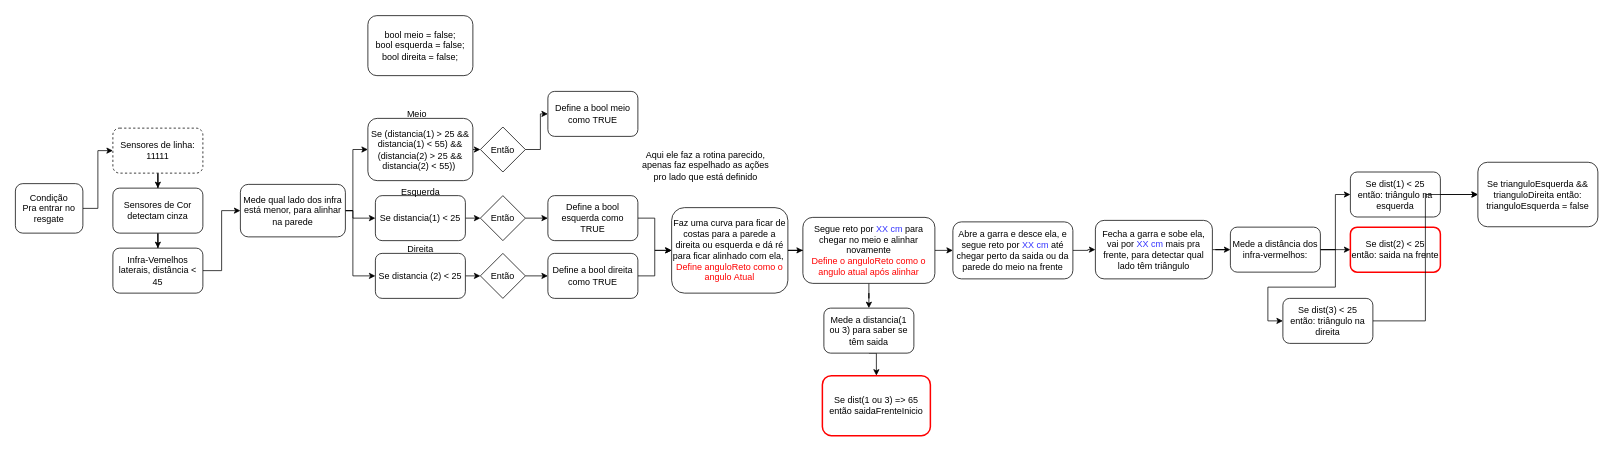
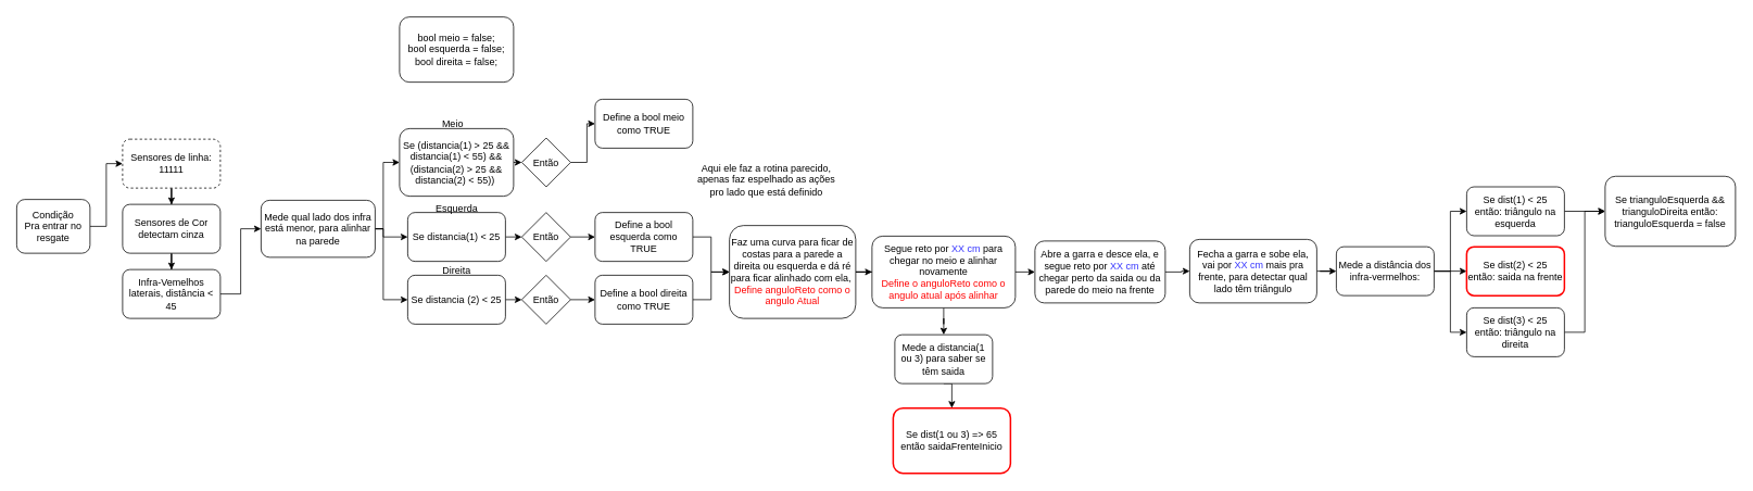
  <mxCell id="0" />
  <mxCell id="1" parent="0" />
  <mxCell id="2" style="edgeStyle=orthogonalEdgeStyle;rounded=0;orthogonalLoop=1;jettySize=auto;html=1;entryX=0;entryY=0.5;entryDx=0;entryDy=0;" edge="1" parent="1" source="3" target="5"><mxGeometry relative="1" as="geometry" /></mxCell>
  <mxCell id="3" value="Condição&lt;div&gt;Pra entrar no resgate&lt;/div&gt;" style="rounded=1;whiteSpace=wrap;html=1;" vertex="1" parent="1"><mxGeometry x="20" y="244" width="90" height="66" as="geometry" /></mxCell>
  <mxCell id="4" style="edgeStyle=orthogonalEdgeStyle;rounded=0;orthogonalLoop=1;jettySize=auto;html=1;entryX=0.5;entryY=0;entryDx=0;entryDy=0;" edge="1" parent="1" source="5" target="7"><mxGeometry relative="1" as="geometry" /></mxCell>
  <mxCell id="5" value="Sensores de linha:&lt;br&gt;11111" style="rounded=1;whiteSpace=wrap;html=1;dashed=1;" vertex="1" parent="1"><mxGeometry x="150" y="170" width="120" height="60" as="geometry" /></mxCell>
  <mxCell id="6" style="edgeStyle=orthogonalEdgeStyle;rounded=0;orthogonalLoop=1;jettySize=auto;html=1;entryX=0.5;entryY=0;entryDx=0;entryDy=0;" edge="1" parent="1" source="7" target="9"><mxGeometry relative="1" as="geometry" /></mxCell>
  <mxCell id="7" value="Sensores de Cor detectam cinza" style="rounded=1;whiteSpace=wrap;html=1;" vertex="1" parent="1"><mxGeometry x="150" y="250" width="120" height="60" as="geometry" /></mxCell>
  <mxCell id="8" style="edgeStyle=orthogonalEdgeStyle;rounded=0;orthogonalLoop=1;jettySize=auto;html=1;entryX=0;entryY=0.5;entryDx=0;entryDy=0;" edge="1" parent="1" source="9" target="13"><mxGeometry relative="1" as="geometry" /></mxCell>
  <mxCell id="9" value="Infra-Vemelhos laterais, distância &amp;lt; 45" style="rounded=1;whiteSpace=wrap;html=1;" vertex="1" parent="1"><mxGeometry x="150" y="330" width="120" height="60" as="geometry" /></mxCell>
  <mxCell id="10" style="edgeStyle=orthogonalEdgeStyle;rounded=0;orthogonalLoop=1;jettySize=auto;html=1;entryX=0;entryY=0.5;entryDx=0;entryDy=0;" edge="1" parent="1" source="13" target="19"><mxGeometry relative="1" as="geometry"><Array as="points"><mxPoint x="470" y="280" /><mxPoint x="470" y="199" /></Array></mxGeometry></mxCell>
  <mxCell id="11" style="edgeStyle=orthogonalEdgeStyle;rounded=0;orthogonalLoop=1;jettySize=auto;html=1;exitX=1;exitY=0.5;exitDx=0;exitDy=0;entryX=0;entryY=0.5;entryDx=0;entryDy=0;" edge="1" parent="1" source="13" target="15"><mxGeometry relative="1" as="geometry"><Array as="points"><mxPoint x="470" y="280" /><mxPoint x="470" y="290" /></Array></mxGeometry></mxCell>
  <mxCell id="12" style="edgeStyle=orthogonalEdgeStyle;rounded=0;orthogonalLoop=1;jettySize=auto;html=1;exitX=1;exitY=0.5;exitDx=0;exitDy=0;entryX=0;entryY=0.5;entryDx=0;entryDy=0;" edge="1" parent="1" source="13" target="17"><mxGeometry relative="1" as="geometry"><Array as="points"><mxPoint x="470" y="280" /><mxPoint x="470" y="367" /></Array></mxGeometry></mxCell>
  <mxCell id="13" value="Mede qual lado dos infra está menor, para alinhar na parede" style="rounded=1;whiteSpace=wrap;html=1;" vertex="1" parent="1"><mxGeometry x="320" y="245" width="140" height="70" as="geometry" /></mxCell>
  <mxCell id="14" style="edgeStyle=orthogonalEdgeStyle;rounded=0;orthogonalLoop=1;jettySize=auto;html=1;exitX=1;exitY=0.5;exitDx=0;exitDy=0;entryX=0;entryY=0.5;entryDx=0;entryDy=0;" edge="1" parent="1" source="15" target="24"><mxGeometry relative="1" as="geometry" /></mxCell>
  <mxCell id="15" value="Se distancia(1) &amp;lt; 25" style="rounded=1;whiteSpace=wrap;html=1;" vertex="1" parent="1"><mxGeometry x="500" y="260" width="120" height="60" as="geometry" /></mxCell>
  <mxCell id="16" style="edgeStyle=orthogonalEdgeStyle;rounded=0;orthogonalLoop=1;jettySize=auto;html=1;exitX=1;exitY=0.5;exitDx=0;exitDy=0;entryX=0;entryY=0.5;entryDx=0;entryDy=0;" edge="1" parent="1" source="17" target="26"><mxGeometry relative="1" as="geometry" /></mxCell>
  <mxCell id="17" value="Se distancia (2) &amp;lt; 25" style="rounded=1;whiteSpace=wrap;html=1;" vertex="1" parent="1"><mxGeometry x="500" y="337" width="120" height="60" as="geometry" /></mxCell>
  <mxCell id="18" style="edgeStyle=orthogonalEdgeStyle;rounded=0;orthogonalLoop=1;jettySize=auto;html=1;exitX=1;exitY=0.5;exitDx=0;exitDy=0;entryX=0;entryY=0.5;entryDx=0;entryDy=0;" edge="1" parent="1" source="19" target="28"><mxGeometry relative="1" as="geometry" /></mxCell>
  <mxCell id="19" value="Se (distancia(1) &amp;gt; 25 &amp;amp;&amp;amp; distancia(1) &amp;lt; 55) &amp;amp;&amp;amp; (distancia(2) &amp;gt; 25 &amp;amp;&amp;amp; distancia(2) &amp;lt; 55))&amp;nbsp;" style="rounded=1;whiteSpace=wrap;html=1;" vertex="1" parent="1"><mxGeometry x="490" y="157" width="140" height="83" as="geometry" /></mxCell>
  <mxCell id="20" value="Meio" style="text;html=1;align=center;verticalAlign=middle;resizable=0;points=[];autosize=1;strokeColor=none;fillColor=none;" vertex="1" parent="1"><mxGeometry x="530" y="136" width="50" height="30" as="geometry" /></mxCell>
  <mxCell id="21" value="Esquerda" style="text;html=1;align=center;verticalAlign=middle;resizable=0;points=[];autosize=1;strokeColor=none;fillColor=none;" vertex="1" parent="1"><mxGeometry x="525" y="240" width="70" height="30" as="geometry" /></mxCell>
  <mxCell id="22" value="Direita" style="text;html=1;align=center;verticalAlign=middle;resizable=0;points=[];autosize=1;strokeColor=none;fillColor=none;" vertex="1" parent="1"><mxGeometry x="530" y="317" width="60" height="30" as="geometry" /></mxCell>
  <mxCell id="23" style="edgeStyle=orthogonalEdgeStyle;rounded=0;orthogonalLoop=1;jettySize=auto;html=1;exitX=1;exitY=0.5;exitDx=0;exitDy=0;entryX=0;entryY=0.5;entryDx=0;entryDy=0;" edge="1" parent="1" source="24" target="30"><mxGeometry relative="1" as="geometry" /></mxCell>
  <mxCell id="24" value="Então" style="rhombus;whiteSpace=wrap;html=1;" vertex="1" parent="1"><mxGeometry x="640" y="260" width="60" height="60" as="geometry" /></mxCell>
  <mxCell id="25" style="edgeStyle=orthogonalEdgeStyle;rounded=0;orthogonalLoop=1;jettySize=auto;html=1;exitX=1;exitY=0.5;exitDx=0;exitDy=0;entryX=0;entryY=0.5;entryDx=0;entryDy=0;" edge="1" parent="1" source="26" target="32"><mxGeometry relative="1" as="geometry" /></mxCell>
  <mxCell id="26" value="Então" style="rhombus;whiteSpace=wrap;html=1;" vertex="1" parent="1"><mxGeometry x="640" y="337" width="60" height="60" as="geometry" /></mxCell>
  <mxCell id="27" style="edgeStyle=orthogonalEdgeStyle;rounded=0;orthogonalLoop=1;jettySize=auto;html=1;exitX=1;exitY=0.5;exitDx=0;exitDy=0;entryX=0;entryY=0.5;entryDx=0;entryDy=0;" edge="1" parent="1" source="28" target="33"><mxGeometry relative="1" as="geometry" /></mxCell>
  <mxCell id="28" value="Então" style="rhombus;whiteSpace=wrap;html=1;" vertex="1" parent="1"><mxGeometry x="640" y="168.5" width="60" height="60" as="geometry" /></mxCell>
  <mxCell id="29" style="edgeStyle=orthogonalEdgeStyle;rounded=0;orthogonalLoop=1;jettySize=auto;html=1;exitX=1;exitY=0.5;exitDx=0;exitDy=0;entryX=0;entryY=0.5;entryDx=0;entryDy=0;" edge="1" parent="1" source="30" target="37"><mxGeometry relative="1" as="geometry" /></mxCell>
  <mxCell id="30" value="Define a bool esquerda como TRUE" style="rounded=1;whiteSpace=wrap;html=1;" vertex="1" parent="1"><mxGeometry x="730" y="260" width="120" height="60" as="geometry" /></mxCell>
  <mxCell id="31" style="edgeStyle=orthogonalEdgeStyle;rounded=0;orthogonalLoop=1;jettySize=auto;html=1;exitX=1;exitY=0.5;exitDx=0;exitDy=0;entryX=0;entryY=0.5;entryDx=0;entryDy=0;" edge="1" parent="1" source="32" target="37"><mxGeometry relative="1" as="geometry" /></mxCell>
  <mxCell id="32" value="Define a bool direita como TRUE" style="rounded=1;whiteSpace=wrap;html=1;" vertex="1" parent="1"><mxGeometry x="730" y="337" width="120" height="60" as="geometry" /></mxCell>
  <mxCell id="33" value="Define a bool meio como TRUE" style="rounded=1;whiteSpace=wrap;html=1;" vertex="1" parent="1"><mxGeometry x="730" y="121" width="120" height="60" as="geometry" /></mxCell>
  <mxCell id="34" value="Aqui ele faz a rotina parecido,&lt;br&gt;apenas faz espelhado as ações&lt;br&gt;pro lado que está definido" style="text;html=1;align=center;verticalAlign=middle;resizable=0;points=[];autosize=1;strokeColor=none;fillColor=none;" vertex="1" parent="1"><mxGeometry x="845" y="190" width="190" height="60" as="geometry" /></mxCell>
  <mxCell id="35" value="bool meio = false;&lt;br&gt;bool esquerda = false;&lt;div&gt;bool direita = false;&lt;/div&gt;" style="rounded=1;whiteSpace=wrap;html=1;" vertex="1" parent="1"><mxGeometry x="490" y="20" width="140" height="80" as="geometry" /></mxCell>
  <mxCell id="36" style="edgeStyle=orthogonalEdgeStyle;rounded=0;orthogonalLoop=1;jettySize=auto;html=1;entryX=0;entryY=0.5;entryDx=0;entryDy=0;" edge="1" parent="1" source="37" target="40"><mxGeometry relative="1" as="geometry" /></mxCell>
  <mxCell id="37" value="Faz uma curva para ficar de costas para a parede a direita ou esquerda e dá ré para ficar alinhado com ela,&amp;nbsp;&lt;div&gt;&lt;font style=&quot;color: light-dark(rgb(255, 0, 0), rgb(255, 0, 0));&quot;&gt;Define anguloReto como o angulo Atual&lt;/font&gt;&lt;/div&gt;" style="rounded=1;whiteSpace=wrap;html=1;" vertex="1" parent="1"><mxGeometry x="895" y="276" width="155" height="114" as="geometry" /></mxCell>
  <mxCell id="38" value="" style="edgeStyle=orthogonalEdgeStyle;rounded=0;orthogonalLoop=1;jettySize=auto;html=1;" edge="1" parent="1" source="40" target="42"><mxGeometry relative="1" as="geometry"><Array as="points"><mxPoint x="1270" y="333" /><mxPoint x="1270" y="333" /></Array></mxGeometry></mxCell>
  <mxCell id="39" style="edgeStyle=orthogonalEdgeStyle;rounded=0;orthogonalLoop=1;jettySize=auto;html=1;entryX=0.5;entryY=0;entryDx=0;entryDy=0;" edge="1" parent="1" source="40" target="56"><mxGeometry relative="1" as="geometry" /></mxCell>
  <mxCell id="40" value="Segue reto por &lt;font style=&quot;color: rgb(51, 51, 255);&quot;&gt;XX cm&lt;/font&gt; para chegar no meio e alinhar novamente&lt;br&gt;&lt;font style=&quot;color: light-dark(rgb(255, 0, 0), rgb(255, 0, 0));&quot;&gt;Define o anguloReto como o angulo atual após alinhar&lt;/font&gt;" style="rounded=1;whiteSpace=wrap;html=1;" vertex="1" parent="1"><mxGeometry x="1070" y="289" width="176" height="88" as="geometry" /></mxCell>
  <mxCell id="41" style="edgeStyle=orthogonalEdgeStyle;rounded=0;orthogonalLoop=1;jettySize=auto;html=1;entryX=0;entryY=0.5;entryDx=0;entryDy=0;" edge="1" parent="1" source="42" target="44"><mxGeometry relative="1" as="geometry" /></mxCell>
  <mxCell id="42" value="Abre a garra e desce ela, e segue reto por &lt;font style=&quot;color: rgb(51, 51, 255);&quot;&gt;XX cm&lt;/font&gt; até chegar perto da saida ou da parede do meio na frente" style="rounded=1;whiteSpace=wrap;html=1;" vertex="1" parent="1"><mxGeometry x="1270" y="295" width="160" height="76" as="geometry" /></mxCell>
  <mxCell id="43" style="edgeStyle=orthogonalEdgeStyle;rounded=0;orthogonalLoop=1;jettySize=auto;html=1;entryX=0;entryY=0.5;entryDx=0;entryDy=0;" edge="1" parent="1" source="44" target="48"><mxGeometry relative="1" as="geometry" /></mxCell>
  <mxCell id="44" value="Fecha a garra e sobe ela, vai por &lt;font style=&quot;color: rgb(51, 51, 255);&quot;&gt;XX cm&lt;/font&gt; mais pra frente, para detectar qual lado têm triângulo" style="rounded=1;whiteSpace=wrap;html=1;" vertex="1" parent="1"><mxGeometry x="1460" y="293" width="156" height="78" as="geometry" /></mxCell>
  <mxCell id="45" style="edgeStyle=orthogonalEdgeStyle;rounded=0;orthogonalLoop=1;jettySize=auto;html=1;entryX=0;entryY=0.5;entryDx=0;entryDy=0;" edge="1" parent="1" source="48" target="50"><mxGeometry relative="1" as="geometry" /></mxCell>
  <mxCell id="46" style="edgeStyle=orthogonalEdgeStyle;rounded=0;orthogonalLoop=1;jettySize=auto;html=1;entryX=0;entryY=0.5;entryDx=0;entryDy=0;" edge="1" parent="1" source="48" target="51"><mxGeometry relative="1" as="geometry" /></mxCell>
  <mxCell id="47" style="edgeStyle=orthogonalEdgeStyle;rounded=0;orthogonalLoop=1;jettySize=auto;html=1;exitX=1;exitY=0.5;exitDx=0;exitDy=0;entryX=0;entryY=0.5;entryDx=0;entryDy=0;" edge="1" parent="1" source="48" target="53"><mxGeometry relative="1" as="geometry" /></mxCell>
  <mxCell id="48" value="Mede a distância dos infra-vermelhos:" style="rounded=1;whiteSpace=wrap;html=1;" vertex="1" parent="1"><mxGeometry x="1640" y="302" width="120" height="60" as="geometry" /></mxCell>
  <mxCell id="49" style="edgeStyle=orthogonalEdgeStyle;rounded=0;orthogonalLoop=1;jettySize=auto;html=1;entryX=0;entryY=0.5;entryDx=0;entryDy=0;" edge="1" parent="1" source="50" target="54"><mxGeometry relative="1" as="geometry" /></mxCell>
  <mxCell id="50" value="Se dist(1) &amp;lt; 25&lt;div&gt;então: triângulo na esquerda&lt;/div&gt;" style="rounded=1;whiteSpace=wrap;html=1;" vertex="1" parent="1"><mxGeometry x="1800" y="228.5" width="120" height="60" as="geometry" /></mxCell>
  <mxCell id="51" value="Se dist(2) &amp;lt; 25&lt;div&gt;então: saida na frente&lt;/div&gt;" style="rounded=1;whiteSpace=wrap;html=1;strokeColor=light-dark(#FF0000,#FF0000);strokeWidth=2;" vertex="1" parent="1"><mxGeometry x="1800" y="302" width="120" height="60" as="geometry" /></mxCell>
  <mxCell id="52" style="edgeStyle=orthogonalEdgeStyle;rounded=0;orthogonalLoop=1;jettySize=auto;html=1;entryX=0;entryY=0.5;entryDx=0;entryDy=0;" edge="1" parent="1" source="53" target="54"><mxGeometry relative="1" as="geometry" /></mxCell>
- <mxCell id="53" value="Se dist(3) &amp;lt; 25&lt;div&gt;então: triângulo na direita&lt;/div&gt;" style="rounded=1;whiteSpace=wrap;html=1;" vertex="1" parent="1"><mxGeometry x="1710" y="397" width="120" height="60" as="geometry" /></mxCell>
+ <mxCell id="53" value="Se dist(3) &amp;lt; 25&lt;div&gt;então: triângulo na direita&lt;/div&gt;" style="rounded=1;whiteSpace=wrap;html=1;" vertex="1" parent="1"><mxGeometry x="1800" y="377" width="120" height="60" as="geometry" /></mxCell>
  <mxCell id="54" value="Se trianguloEsquerda &amp;amp;&amp;amp; trianguloDireita então: trianguloEsquerda = false" style="rounded=1;whiteSpace=wrap;html=1;" vertex="1" parent="1"><mxGeometry x="1970" y="215.5" width="160" height="86" as="geometry" /></mxCell>
  <mxCell id="55" style="edgeStyle=orthogonalEdgeStyle;rounded=0;orthogonalLoop=1;jettySize=auto;html=1;exitX=0.5;exitY=1;exitDx=0;exitDy=0;entryX=0.5;entryY=0;entryDx=0;entryDy=0;" edge="1" parent="1" source="56" target="57"><mxGeometry relative="1" as="geometry" /></mxCell>
  <mxCell id="56" value="Mede a distancia(1 ou 3) para saber se têm saida" style="rounded=1;whiteSpace=wrap;html=1;" vertex="1" parent="1"><mxGeometry x="1098" y="410" width="120" height="60" as="geometry" /></mxCell>
  <mxCell id="57" value="Se dist(1 ou 3) =&amp;gt; 65&lt;div&gt;então saidaFrenteInicio&lt;/div&gt;" style="rounded=1;whiteSpace=wrap;html=1;strokeColor=light-dark(#FF0000,#FF0000);strokeWidth=2;" vertex="1" parent="1"><mxGeometry x="1096" y="500" width="144" height="80" as="geometry" /></mxCell>
